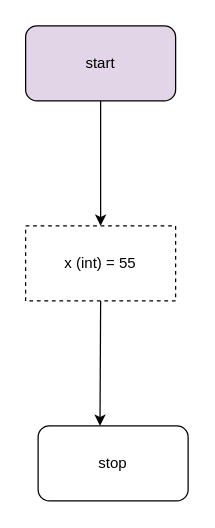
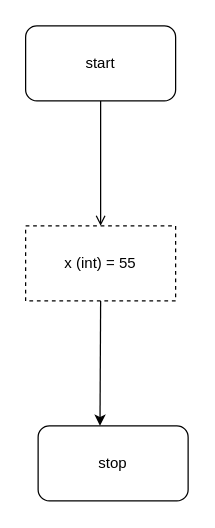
  <mxCell id="0" />
  <mxCell id="1" parent="0" />
  <mxCell id="2" style="edgeStyle=orthogonalEdgeStyle;rounded=0;orthogonalLoop=1;jettySize=auto;html=1;exitX=0.5;exitY=1;exitDx=0;exitDy=0;" edge="1" parent="1" source="6"><mxGeometry relative="1" as="geometry"><mxPoint x="79.5" y="340" as="targetPoint" /><mxPoint x="79.5" y="100" as="sourcePoint" /></mxGeometry></mxCell>
- <mxCell id="3" value="start" style="rounded=1;whiteSpace=wrap;html=1;fillColor=#e1d5e7;" parent="1" vertex="1"><mxGeometry x="20" y="20" width="120" height="60" as="geometry" /></mxCell>
+ <mxCell id="3" value="start" style="rounded=1;whiteSpace=wrap;html=1;" parent="1" vertex="1"><mxGeometry x="20" y="20" width="120" height="60" as="geometry" /></mxCell>
  <mxCell id="4" value="stop" style="rounded=1;whiteSpace=wrap;html=1;" parent="1" vertex="1"><mxGeometry x="30" y="340" width="120" height="60" as="geometry" /></mxCell>
- <mxCell id="5" value="" style="edgeStyle=orthogonalEdgeStyle;rounded=0;orthogonalLoop=1;jettySize=auto;html=1;exitX=0.5;exitY=1;exitDx=0;exitDy=0;" edge="1" parent="1" source="3" target="6"><mxGeometry relative="1" as="geometry"><mxPoint x="79.5" y="340" as="targetPoint" /><mxPoint x="80" y="80" as="sourcePoint" /></mxGeometry></mxCell>
+ <mxCell id="5" value="" style="edgeStyle=orthogonalEdgeStyle;rounded=0;orthogonalLoop=1;jettySize=auto;html=1;exitX=0.5;exitY=1;exitDx=0;exitDy=0;endArrow=open;" edge="1" parent="1" source="3" target="6"><mxGeometry relative="1" as="geometry"><mxPoint x="79.5" y="340" as="targetPoint" /><mxPoint x="80" y="80" as="sourcePoint" /></mxGeometry></mxCell>
  <mxCell id="6" value="x (int) = 55" style="rounded=0;whiteSpace=wrap;html=1;dashed=1;" vertex="1" parent="1"><mxGeometry x="20" y="180" width="120" height="60" as="geometry" /></mxCell>
